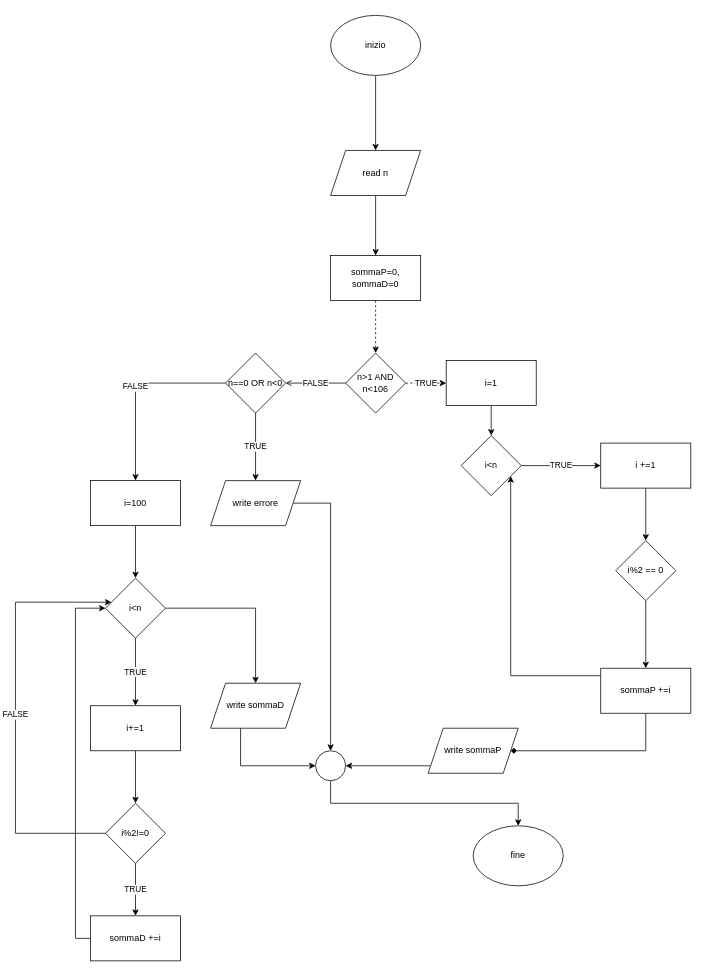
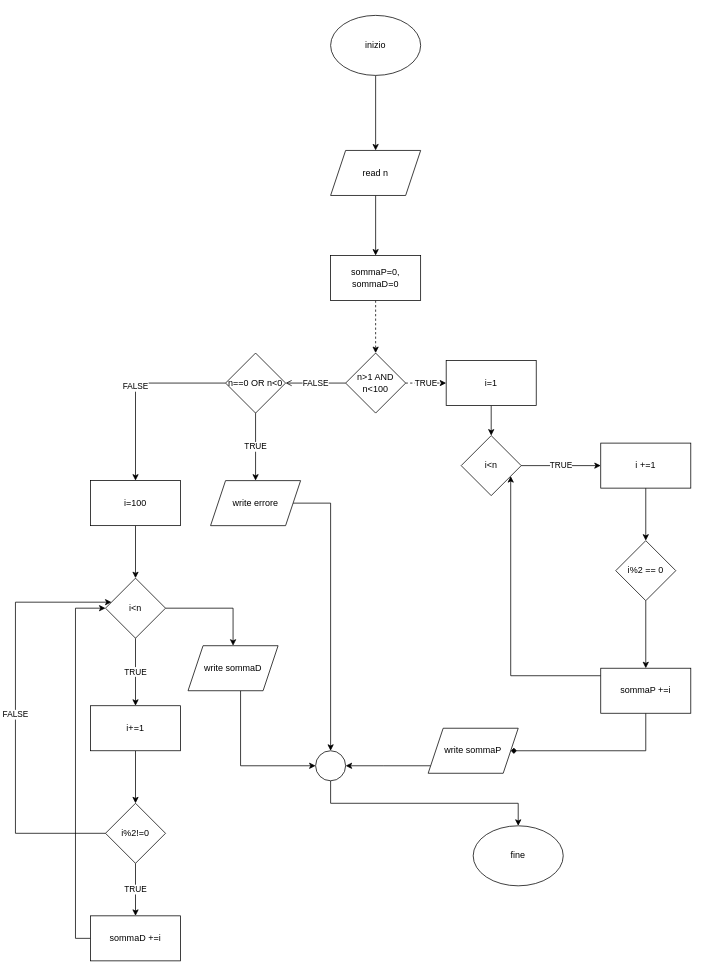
  <mxCell id="0" />
  <mxCell id="1" parent="0" />
  <mxCell id="2" value="" style="edgeStyle=orthogonalEdgeStyle;rounded=0;orthogonalLoop=1;jettySize=auto;html=1;" edge="1" parent="1" source="3" target="5"><mxGeometry relative="1" as="geometry" /></mxCell>
  <mxCell id="3" value="inizio" style="ellipse;whiteSpace=wrap;html=1;" vertex="1" parent="1"><mxGeometry x="440" y="20" width="120" height="80" as="geometry" /></mxCell>
  <mxCell id="4" style="edgeStyle=orthogonalEdgeStyle;rounded=0;orthogonalLoop=1;jettySize=auto;html=1;" edge="1" parent="1" source="5" target="18"><mxGeometry relative="1" as="geometry" /></mxCell>
  <mxCell id="5" value="read n" style="shape=parallelogram;perimeter=parallelogramPerimeter;whiteSpace=wrap;html=1;fixedSize=1;" vertex="1" parent="1"><mxGeometry x="440" y="200" width="120" height="60" as="geometry" /></mxCell>
  <mxCell id="6" value="TRUE" style="edgeStyle=orthogonalEdgeStyle;rounded=0;orthogonalLoop=1;jettySize=auto;html=1;dashed=1;" edge="1" parent="1" source="8" target="10"><mxGeometry relative="1" as="geometry" /></mxCell>
  <mxCell id="7" value="FALSE" style="edgeStyle=orthogonalEdgeStyle;rounded=0;orthogonalLoop=1;jettySize=auto;html=1;endArrow=open;" edge="1" parent="1" source="8" target="25"><mxGeometry relative="1" as="geometry" /></mxCell>
- <mxCell id="8" value="n&amp;gt;1 AND n&amp;lt;106" style="rhombus;whiteSpace=wrap;html=1;" vertex="1" parent="1"><mxGeometry x="460" y="470" width="80" height="80" as="geometry" /></mxCell>
+ <mxCell id="8" value="n&amp;gt;1 AND n&amp;lt;100" style="rhombus;whiteSpace=wrap;html=1;" vertex="1" parent="1"><mxGeometry x="460" y="470" width="80" height="80" as="geometry" /></mxCell>
  <mxCell id="9" value="" style="edgeStyle=orthogonalEdgeStyle;rounded=0;orthogonalLoop=1;jettySize=auto;html=1;" edge="1" parent="1" source="10" target="12"><mxGeometry relative="1" as="geometry" /></mxCell>
  <mxCell id="10" value="i=1" style="whiteSpace=wrap;html=1;" vertex="1" parent="1"><mxGeometry x="594" y="480" width="120" height="60" as="geometry" /></mxCell>
  <mxCell id="11" value="TRUE" style="edgeStyle=orthogonalEdgeStyle;rounded=0;orthogonalLoop=1;jettySize=auto;html=1;" edge="1" parent="1" source="12" target="14"><mxGeometry relative="1" as="geometry"><mxPoint x="774" y="620" as="targetPoint" /></mxGeometry></mxCell>
  <mxCell id="12" value="i&amp;lt;n" style="rhombus;whiteSpace=wrap;html=1;" vertex="1" parent="1"><mxGeometry x="614" y="580" width="80" height="80" as="geometry" /></mxCell>
  <mxCell id="13" value="" style="edgeStyle=orthogonalEdgeStyle;rounded=0;orthogonalLoop=1;jettySize=auto;html=1;" edge="1" parent="1" source="14" target="16"><mxGeometry relative="1" as="geometry" /></mxCell>
  <mxCell id="14" value="i +=1" style="rounded=0;whiteSpace=wrap;html=1;" vertex="1" parent="1"><mxGeometry x="800" y="590" width="120" height="60" as="geometry" /></mxCell>
  <mxCell id="15" value="" style="edgeStyle=orthogonalEdgeStyle;rounded=0;orthogonalLoop=1;jettySize=auto;html=1;" edge="1" parent="1" source="16" target="22"><mxGeometry relative="1" as="geometry" /></mxCell>
  <mxCell id="16" value="i%2 == 0" style="rhombus;whiteSpace=wrap;html=1;rounded=0;" vertex="1" parent="1"><mxGeometry x="820" y="720" width="80" height="80" as="geometry" /></mxCell>
  <mxCell id="17" style="edgeStyle=orthogonalEdgeStyle;rounded=0;orthogonalLoop=1;jettySize=auto;html=1;dashed=1;" edge="1" parent="1" source="18" target="8"><mxGeometry relative="1" as="geometry" /></mxCell>
  <mxCell id="18" value="sommaP=0,&lt;div&gt;sommaD=0&lt;/div&gt;" style="rounded=0;whiteSpace=wrap;html=1;" vertex="1" parent="1"><mxGeometry x="440" y="340" width="120" height="60" as="geometry" /></mxCell>
  <mxCell id="19" style="edgeStyle=orthogonalEdgeStyle;rounded=0;orthogonalLoop=1;jettySize=auto;html=1;exitX=0.5;exitY=1;exitDx=0;exitDy=0;" edge="1" parent="1" source="18" target="18"><mxGeometry relative="1" as="geometry" /></mxCell>
  <mxCell id="20" style="edgeStyle=orthogonalEdgeStyle;rounded=0;orthogonalLoop=1;jettySize=auto;html=1;" edge="1" parent="1" source="22" target="12"><mxGeometry relative="1" as="geometry"><Array as="points"><mxPoint x="680" y="900" /></Array></mxGeometry></mxCell>
  <mxCell id="21" style="edgeStyle=orthogonalEdgeStyle;rounded=0;orthogonalLoop=1;jettySize=auto;html=1;endArrow=diamond;" edge="1" parent="1" source="22" target="32"><mxGeometry relative="1" as="geometry"><Array as="points"><mxPoint x="860" y="1000" /></Array></mxGeometry></mxCell>
  <mxCell id="22" value="sommaP +=i" style="whiteSpace=wrap;html=1;rounded=0;" vertex="1" parent="1"><mxGeometry x="800" y="890" width="120" height="60" as="geometry" /></mxCell>
  <mxCell id="23" value="TRUE" style="edgeStyle=orthogonalEdgeStyle;rounded=0;orthogonalLoop=1;jettySize=auto;html=1;" edge="1" parent="1" source="25" target="27"><mxGeometry relative="1" as="geometry" /></mxCell>
  <mxCell id="24" value="FALSE" style="edgeStyle=orthogonalEdgeStyle;rounded=0;orthogonalLoop=1;jettySize=auto;html=1;" edge="1" parent="1" source="25" target="34"><mxGeometry relative="1" as="geometry"><mxPoint x="220" y="510" as="targetPoint" /></mxGeometry></mxCell>
  <mxCell id="25" value="n==0 OR n&amp;lt;0" style="rhombus;whiteSpace=wrap;html=1;" vertex="1" parent="1"><mxGeometry x="300" y="470" width="80" height="80" as="geometry" /></mxCell>
  <mxCell id="26" value="" style="edgeStyle=orthogonalEdgeStyle;rounded=0;orthogonalLoop=1;jettySize=auto;html=1;" edge="1" parent="1" source="27" target="30"><mxGeometry relative="1" as="geometry"><mxPoint x="340" y="770" as="targetPoint" /></mxGeometry></mxCell>
  <mxCell id="27" value="write errore" style="shape=parallelogram;perimeter=parallelogramPerimeter;whiteSpace=wrap;html=1;fixedSize=1;" vertex="1" parent="1"><mxGeometry x="280" y="640" width="120" height="60" as="geometry" /></mxCell>
  <mxCell id="28" value="" style="edgeStyle=orthogonalEdgeStyle;rounded=0;orthogonalLoop=1;jettySize=auto;html=1;exitX=0.5;exitY=1;exitDx=0;exitDy=0;" edge="1" parent="1" source="30" target="29"><mxGeometry relative="1" as="geometry"><mxPoint x="340" y="800" as="sourcePoint" /><mxPoint x="340" y="880" as="targetPoint" /></mxGeometry></mxCell>
  <mxCell id="29" value="fine" style="ellipse;whiteSpace=wrap;html=1;" vertex="1" parent="1"><mxGeometry x="630" y="1100" width="120" height="80" as="geometry" /></mxCell>
  <mxCell id="30" value="" style="ellipse;whiteSpace=wrap;html=1;aspect=fixed;" vertex="1" parent="1"><mxGeometry x="420" y="1000" width="40" height="40" as="geometry" /></mxCell>
  <mxCell id="31" style="edgeStyle=orthogonalEdgeStyle;rounded=0;orthogonalLoop=1;jettySize=auto;html=1;" edge="1" parent="1" source="32" target="30"><mxGeometry relative="1" as="geometry"><Array as="points"><mxPoint x="510" y="1020" /><mxPoint x="510" y="1020" /></Array></mxGeometry></mxCell>
  <mxCell id="32" value="write sommaP" style="shape=parallelogram;perimeter=parallelogramPerimeter;whiteSpace=wrap;html=1;fixedSize=1;" vertex="1" parent="1"><mxGeometry x="570" y="970" width="120" height="60" as="geometry" /></mxCell>
  <mxCell id="33" value="" style="edgeStyle=orthogonalEdgeStyle;rounded=0;orthogonalLoop=1;jettySize=auto;html=1;" edge="1" parent="1" source="34" target="37"><mxGeometry relative="1" as="geometry" /></mxCell>
  <mxCell id="34" value="i=100" style="whiteSpace=wrap;html=1;" vertex="1" parent="1"><mxGeometry x="120" y="640" width="120" height="60" as="geometry" /></mxCell>
  <mxCell id="35" value="TRUE" style="edgeStyle=orthogonalEdgeStyle;rounded=0;orthogonalLoop=1;jettySize=auto;html=1;" edge="1" parent="1" source="37" target="39"><mxGeometry relative="1" as="geometry" /></mxCell>
  <mxCell id="36" style="edgeStyle=orthogonalEdgeStyle;rounded=0;orthogonalLoop=1;jettySize=auto;html=1;" edge="1" parent="1" source="37" target="46"><mxGeometry relative="1" as="geometry" /></mxCell>
  <mxCell id="37" value="i&amp;lt;n" style="rhombus;whiteSpace=wrap;html=1;" vertex="1" parent="1"><mxGeometry x="140" y="770" width="80" height="80" as="geometry" /></mxCell>
  <mxCell id="38" value="" style="edgeStyle=orthogonalEdgeStyle;rounded=0;orthogonalLoop=1;jettySize=auto;html=1;" edge="1" parent="1" source="39" target="41"><mxGeometry relative="1" as="geometry" /></mxCell>
  <mxCell id="39" value="i+=1" style="whiteSpace=wrap;html=1;" vertex="1" parent="1"><mxGeometry x="120" y="940" width="120" height="60" as="geometry" /></mxCell>
  <mxCell id="40" value="TRUE" style="edgeStyle=orthogonalEdgeStyle;rounded=0;orthogonalLoop=1;jettySize=auto;html=1;" edge="1" parent="1" source="41" target="43"><mxGeometry relative="1" as="geometry" /></mxCell>
  <mxCell id="41" value="i%2!=0" style="rhombus;whiteSpace=wrap;html=1;" vertex="1" parent="1"><mxGeometry x="140" y="1070" width="80" height="80" as="geometry" /></mxCell>
  <mxCell id="42" style="edgeStyle=orthogonalEdgeStyle;rounded=0;orthogonalLoop=1;jettySize=auto;html=1;" edge="1" parent="1" source="43" target="37"><mxGeometry relative="1" as="geometry"><Array as="points"><mxPoint x="100" y="1250" /><mxPoint x="100" y="810" /></Array></mxGeometry></mxCell>
  <mxCell id="43" value="sommaD +=i" style="whiteSpace=wrap;html=1;" vertex="1" parent="1"><mxGeometry x="120" y="1220" width="120" height="60" as="geometry" /></mxCell>
  <mxCell id="44" value="FALSE" style="edgeStyle=orthogonalEdgeStyle;rounded=0;orthogonalLoop=1;jettySize=auto;html=1;entryX=0.1;entryY=0.4;entryDx=0;entryDy=0;entryPerimeter=0;" edge="1" parent="1" source="41" target="37"><mxGeometry relative="1" as="geometry"><Array as="points"><mxPoint x="20" y="1110" /><mxPoint x="20" y="802" /></Array></mxGeometry></mxCell>
  <mxCell id="45" style="edgeStyle=orthogonalEdgeStyle;rounded=0;orthogonalLoop=1;jettySize=auto;html=1;entryX=0;entryY=0.5;entryDx=0;entryDy=0;" edge="1" parent="1" source="46" target="30"><mxGeometry relative="1" as="geometry"><Array as="points"><mxPoint x="320" y="1020" /></Array></mxGeometry></mxCell>
- <mxCell id="46" value="write sommaD" style="shape=parallelogram;perimeter=parallelogramPerimeter;whiteSpace=wrap;html=1;fixedSize=1;" vertex="1" parent="1"><mxGeometry x="280" y="910" width="120" height="60" as="geometry" /></mxCell>
+ <mxCell id="46" value="write sommaD" style="shape=parallelogram;perimeter=parallelogramPerimeter;whiteSpace=wrap;html=1;fixedSize=1;" vertex="1" parent="1"><mxGeometry x="250" y="860" width="120" height="60" as="geometry" /></mxCell>
